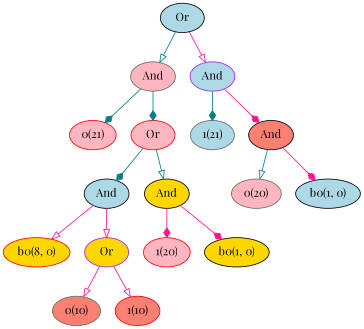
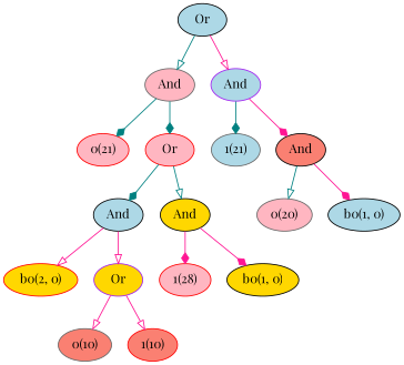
  strict digraph {
    fontname="Playfair Display"
    node [color=black fillcolor=lightblue fontname="Playfair Display" style=filled]
    edge [arrowhead=onormal color=deeppink fontname="Playfair Display"]
    n1 [label=Or]
    n2 [color=gray40 fillcolor=lightpink label=And]
    n3 [color=purple label=And]
    n4 [color=red fillcolor=lightpink label="0(21)"]
    n5 [color=red fillcolor=lightpink label=Or]
    n6 [color=gray40 label="1(21)"]
    n7 [fillcolor=salmon label=And]
    n8 [label=And]
    n9 [fillcolor=gold label=And]
    n10 [color=gray40 fillcolor=lightpink label="0(20)"]
    n11 [label="b0(1, 0)"]
-   n12 [color=red fillcolor=gold label="b0(8, 0)"]
+   n12 [color=red fillcolor=gold label="b0(2, 0)"]
    n13 [color=purple fillcolor=gold label=Or]
-   n14 [color=red fillcolor=lightpink label="1(20)"]
+   n14 [color=red fillcolor=lightpink label="1(28)"]
    n15 [fillcolor=gold label="b0(1, 0)"]
    n16 [color=gray40 fillcolor=salmon label="0(10)"]
    n17 [color=red fillcolor=salmon label="1(10)"]
    n1 -> n2 [color=teal]
    n1 -> n3
    n2 -> n4 [arrowhead=diamond color=teal]
    n2 -> n5 [arrowhead=diamond color=teal]
    n3 -> n6 [arrowhead=diamond color=teal]
    n3 -> n7 [arrowhead=diamond]
    n5 -> n8 [arrowhead=diamond color=teal]
    n5 -> n9 [color=teal]
    n7 -> n10 [color=teal]
    n7 -> n11 [arrowhead=diamond]
    n8 -> n12
    n8 -> n13
    n9 -> n14 [arrowhead=diamond]
    n9 -> n15 [arrowhead=diamond]
    n13 -> n16
    n13 -> n17
  }
